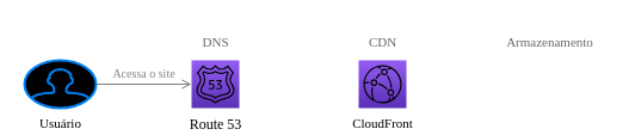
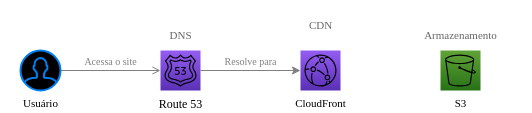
  <mxCell id="0" />
  <mxCell id="1" parent="0" />
+ <mxCell id="2" value="S3" style="sketch=0;points=[[0,0,0],[0.25,0,0],[0.5,0,0],[0.75,0,0],[1,0,0],[0,1,0],[0.25,1,0],[0.5,1,0],[0.75,1,0],[1,1,0],[0,0.25,0],[0,0.5,0],[0,0.75,0],[1,0.25,0],[1,0.5,0],[1,0.75,0]];outlineConnect=0;fontColor=#000000;gradientColor=#60A337;gradientDirection=north;fillColor=#277116;strokeColor=#000000;dashed=0;verticalLabelPosition=bottom;verticalAlign=top;align=center;html=1;fontSize=11;fontStyle=0;shape=mxgraph.aws4.resourceIcon;resIcon=mxgraph.aws4.s3;fontFamily=Fira Sans;fontSource=https%3A%2F%2Ffonts.googleapis.com%2Fcss%3Ffamily%3DFira%2BSans;aspect=fixed;" parent="1" vertex="1"><mxGeometry x="440" y="50" width="40" height="40" as="geometry" /></mxCell>
  <mxCell id="3" value="CloudFront" style="sketch=0;points=[[0,0,0],[0.25,0,0],[0.5,0,0],[0.75,0,0],[1,0,0],[0,1,0],[0.25,1,0],[0.5,1,0],[0.75,1,0],[1,1,0],[0,0.25,0],[0,0.5,0],[0,0.75,0],[1,0.25,0],[1,0.5,0],[1,0.75,0]];outlineConnect=0;fontColor=#000000;gradientColor=#945DF2;gradientDirection=north;fillColor=#5A30B5;strokeColor=#000000;dashed=0;verticalLabelPosition=bottom;verticalAlign=top;align=center;html=1;fontSize=11;fontStyle=0;shape=mxgraph.aws4.resourceIcon;resIcon=mxgraph.aws4.cloudfront;fontFamily=Fira Sans;fontSource=https%3A%2F%2Ffonts.googleapis.com%2Fcss%3Ffamily%3DFira%2BSans;aspect=fixed;" parent="1" vertex="1"><mxGeometry x="300" y="50" width="40" height="40" as="geometry" /></mxCell>
  <mxCell id="4" value="Acessa o site" style="edgeStyle=orthogonalEdgeStyle;rounded=0;orthogonalLoop=1;jettySize=auto;html=1;fontSize=10;fontFamily=Fira Sans;fontSource=https%3A%2F%2Ffonts.googleapis.com%2Fcss%3Ffamily%3DFira%2BSans;labelPosition=center;verticalLabelPosition=top;align=center;verticalAlign=bottom;fontColor=#808080;strokeColor=#808080;labelBackgroundColor=none;entryX=0;entryY=0.5;entryDx=0;entryDy=0;entryPerimeter=0;endArrow=open;" parent="1" source="5" target="6" edge="1"><mxGeometry relative="1" as="geometry"><mxPoint x="120" y="70" as="targetPoint" /></mxGeometry></mxCell>
- <mxCell id="5" value="Usuário" style="html=1;verticalLabelPosition=bottom;align=center;labelBackgroundColor=none;verticalAlign=top;strokeWidth=2;strokeColor=#0080F0;shadow=0;dashed=0;shape=mxgraph.ios7.icons.user;fontFamily=Fira Sans;fontSource=https%3A%2F%2Ffonts.googleapis.com%2Fcss%3Ffamily%3DFira%2BSans;fontSize=11;fontColor=#000000;fillColor=#000000;" parent="1" vertex="1"><mxGeometry x="20" y="50" width="60" height="40" as="geometry" /></mxCell>
+ <mxCell id="5" value="Usuário" style="html=1;verticalLabelPosition=bottom;align=center;labelBackgroundColor=none;verticalAlign=top;strokeWidth=2;strokeColor=#0080F0;shadow=0;dashed=0;shape=mxgraph.ios7.icons.user;fontFamily=Fira Sans;fontSource=https%3A%2F%2Ffonts.googleapis.com%2Fcss%3Ffamily%3DFira%2BSans;fontSize=11;fontColor=#000000;fillColor=#000000;" parent="1" vertex="1"><mxGeometry x="20" y="50" width="40" height="40" as="geometry" /></mxCell>
  <mxCell id="6" value="Route 53" style="sketch=0;points=[[0,0,0],[0.25,0,0],[0.5,0,0],[0.75,0,0],[1,0,0],[0,1,0],[0.25,1,0],[0.5,1,0],[0.75,1,0],[1,1,0],[0,0.25,0],[0,0.5,0],[0,0.75,0],[1,0.25,0],[1,0.5,0],[1,0.75,0]];outlineConnect=0;fontColor=#000000;gradientColor=#945DF2;gradientDirection=north;fillColor=#5A30B5;strokeColor=#000000;dashed=0;verticalLabelPosition=bottom;verticalAlign=top;align=center;html=1;fontSize=12;fontStyle=0;aspect=fixed;shape=mxgraph.aws4.resourceIcon;resIcon=mxgraph.aws4.route_53;rounded=1;shadow=0;glass=0;labelBackgroundColor=none;fillStyle=solid;fontFamily=Fira Sans;fontSource=https%3A%2F%2Ffonts.googleapis.com%2Fcss%3Ffamily%3DFira%2BSans;" parent="1" vertex="1"><mxGeometry x="160" y="50" width="40" height="40" as="geometry" /></mxCell>
+ <mxCell id="7" value="Resolve para" style="edgeStyle=orthogonalEdgeStyle;rounded=0;orthogonalLoop=1;jettySize=auto;html=1;fontSize=10;fontFamily=Fira Sans;fontSource=https%3A%2F%2Ffonts.googleapis.com%2Fcss%3Ffamily%3DFira%2BSans;labelPosition=center;verticalLabelPosition=top;align=center;verticalAlign=bottom;fontColor=#808080;strokeColor=#808080;labelBackgroundColor=none;entryX=0;entryY=0.5;entryDx=0;entryDy=0;entryPerimeter=0;exitX=1;exitY=0.5;exitDx=0;exitDy=0;exitPerimeter=0;" parent="1" source="6" target="3" edge="1"><mxGeometry relative="1" as="geometry"><mxPoint x="300" y="150" as="targetPoint" /><mxPoint x="200" y="150" as="sourcePoint" /></mxGeometry></mxCell>
  <mxCell id="8" value="DNS" style="text;html=1;align=center;verticalAlign=middle;resizable=0;points=[];autosize=1;strokeColor=none;fillColor=none;fontFamily=Fira Sans;fontSource=https%3A%2F%2Ffonts.googleapis.com%2Fcss%3Ffamily%3DFira%2BSans;fontSize=11;fontColor=#666666;" vertex="1" parent="1"><mxGeometry x="160" y="20" width="40" height="30" as="geometry" /></mxCell>
- <mxCell id="9" value="CDN" style="text;html=1;align=center;verticalAlign=middle;resizable=0;points=[];autosize=1;strokeColor=none;fillColor=none;fontFamily=Fira Sans;fontSource=https%3A%2F%2Ffonts.googleapis.com%2Fcss%3Ffamily%3DFira%2BSans;fontSize=11;fontColor=#666666;" vertex="1" parent="1"><mxGeometry x="300" y="20" width="40" height="30" as="geometry" /></mxCell>
+ <mxCell id="9" value="CDN" style="text;html=1;align=center;verticalAlign=middle;resizable=0;points=[];autosize=1;strokeColor=none;fillColor=none;fontFamily=Fira Sans;fontSource=https%3A%2F%2Ffonts.googleapis.com%2Fcss%3Ffamily%3DFira%2BSans;fontSize=11;fontColor=#666666;" vertex="1" parent="1"><mxGeometry x="300" y="10" width="40" height="30" as="geometry" /></mxCell>
  <mxCell id="10" value="Armazenamento" style="text;html=1;align=center;verticalAlign=middle;resizable=0;points=[];autosize=1;strokeColor=none;fillColor=none;fontFamily=Fira Sans;fontSource=https%3A%2F%2Ffonts.googleapis.com%2Fcss%3Ffamily%3DFira%2BSans;fontSize=11;fontColor=#666666;" vertex="1" parent="1"><mxGeometry x="410" y="20" width="100" height="30" as="geometry" /></mxCell>
